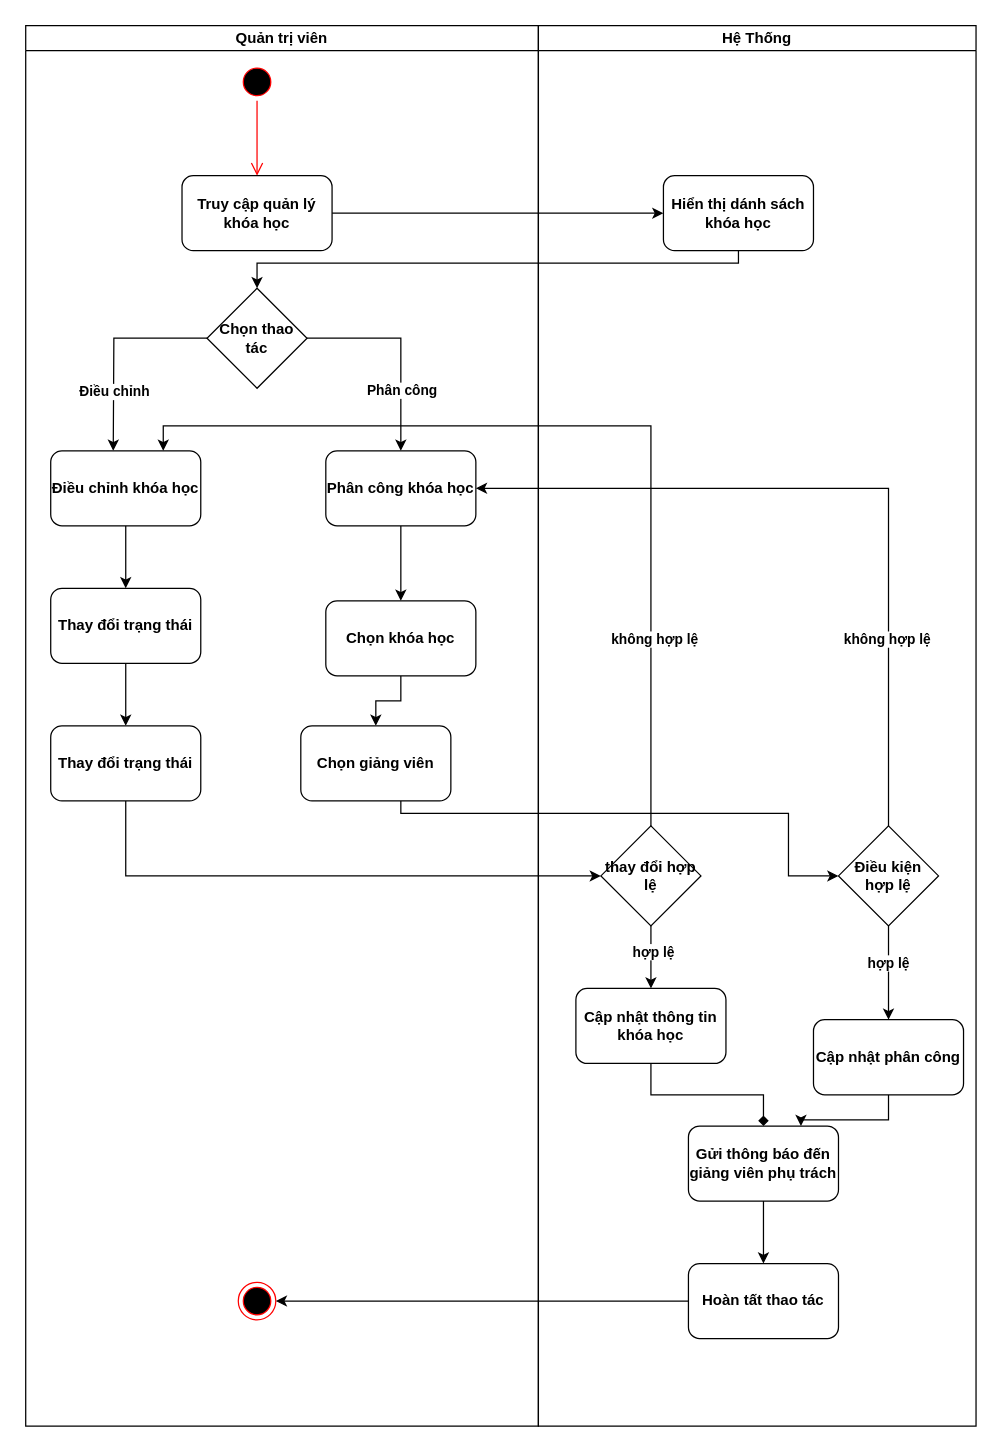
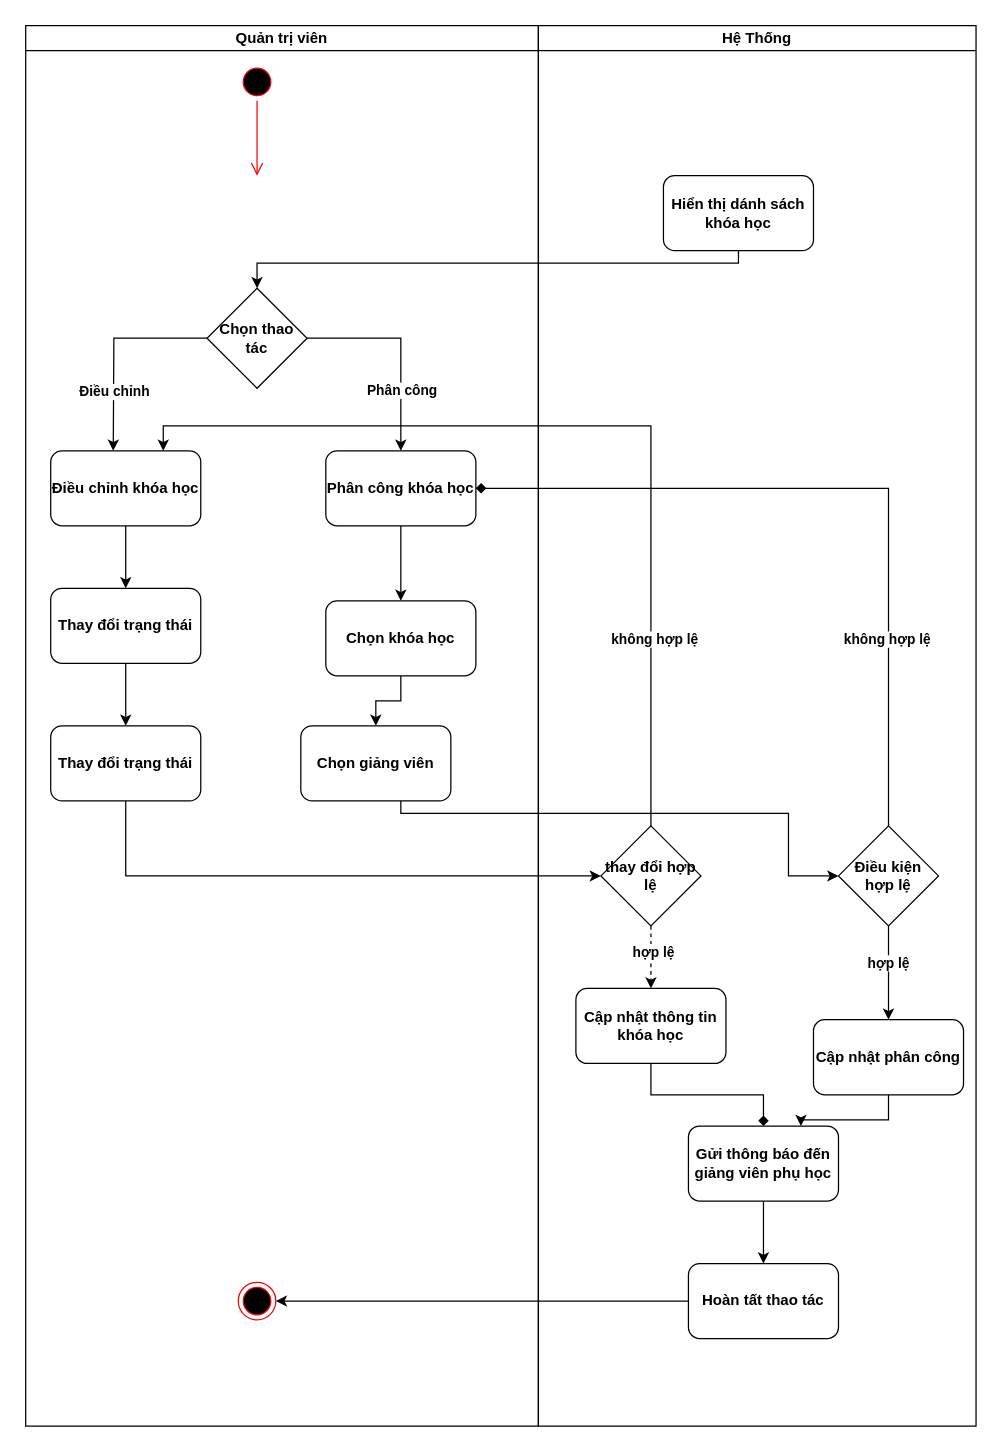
  <mxCell id="0" />
  <mxCell id="1" parent="0" />
  <mxCell id="2" value="Quản trị viên" style="swimlane;startSize=20;whiteSpace=wrap;html=1;fontStyle=1" parent="1" vertex="1"><mxGeometry x="20" y="20" width="410" height="1120" as="geometry" /></mxCell>
  <mxCell id="3" value="" style="ellipse;html=1;shape=startState;fillColor=#000000;strokeColor=#ff0000;fontStyle=1" parent="2" vertex="1"><mxGeometry x="170" y="30" width="30" height="30" as="geometry" /></mxCell>
  <mxCell id="4" value="" style="edgeStyle=orthogonalEdgeStyle;html=1;verticalAlign=bottom;endArrow=open;endSize=8;strokeColor=#ff0000;rounded=0;fontStyle=1" parent="2" source="3" edge="1"><mxGeometry relative="1" as="geometry"><mxPoint x="185" y="120" as="targetPoint" /></mxGeometry></mxCell>
  <mxCell id="5" style="edgeStyle=orthogonalEdgeStyle;rounded=0;orthogonalLoop=1;jettySize=auto;html=1;fontStyle=1" parent="2" source="9" edge="1"><mxGeometry relative="1" as="geometry"><mxPoint x="70" y="340" as="targetPoint" /></mxGeometry></mxCell>
  <mxCell id="6" value="Điều chỉnh" style="edgeLabel;html=1;align=center;verticalAlign=middle;resizable=0;points=[];fontStyle=1" parent="5" vertex="1" connectable="0"><mxGeometry x="0.426" relative="1" as="geometry"><mxPoint as="offset" /></mxGeometry></mxCell>
  <mxCell id="7" style="edgeStyle=orthogonalEdgeStyle;rounded=0;orthogonalLoop=1;jettySize=auto;html=1;entryX=0.5;entryY=0;entryDx=0;entryDy=0;fontStyle=1" parent="2" source="9" target="11" edge="1"><mxGeometry relative="1" as="geometry" /></mxCell>
  <mxCell id="8" value="Phân công" style="edgeLabel;html=1;align=center;verticalAlign=middle;resizable=0;points=[];fontStyle=1" parent="7" vertex="1" connectable="0"><mxGeometry x="0.406" relative="1" as="geometry"><mxPoint as="offset" /></mxGeometry></mxCell>
  <mxCell id="9" value="Chọn thao tác" style="rhombus;whiteSpace=wrap;html=1;fontStyle=1" parent="2" vertex="1"><mxGeometry x="145" y="210" width="80" height="80" as="geometry" /></mxCell>
  <mxCell id="10" style="edgeStyle=orthogonalEdgeStyle;rounded=0;orthogonalLoop=1;jettySize=auto;html=1;fontStyle=1" parent="2" source="11" target="17" edge="1"><mxGeometry relative="1" as="geometry" /></mxCell>
  <mxCell id="11" value="Phân công khóa học" style="rounded=1;whiteSpace=wrap;html=1;fontStyle=1" parent="2" vertex="1"><mxGeometry x="240" y="340" width="120" height="60" as="geometry" /></mxCell>
  <mxCell id="12" style="edgeStyle=orthogonalEdgeStyle;rounded=0;orthogonalLoop=1;jettySize=auto;html=1;fontStyle=1" parent="2" source="13" target="19" edge="1"><mxGeometry relative="1" as="geometry" /></mxCell>
  <mxCell id="13" value="Thay đổi trạng thái" style="rounded=1;whiteSpace=wrap;html=1;fontStyle=1" parent="2" vertex="1"><mxGeometry x="20" y="450" width="120" height="60" as="geometry" /></mxCell>
  <mxCell id="14" style="edgeStyle=orthogonalEdgeStyle;rounded=0;orthogonalLoop=1;jettySize=auto;html=1;fontStyle=1" parent="2" source="15" target="13" edge="1"><mxGeometry relative="1" as="geometry" /></mxCell>
  <mxCell id="15" value="Điều chỉnh khóa học" style="rounded=1;whiteSpace=wrap;html=1;fontStyle=1" parent="2" vertex="1"><mxGeometry x="20" y="340" width="120" height="60" as="geometry" /></mxCell>
  <mxCell id="16" style="edgeStyle=orthogonalEdgeStyle;rounded=0;orthogonalLoop=1;jettySize=auto;html=1;fontStyle=1" parent="2" source="17" target="18" edge="1"><mxGeometry relative="1" as="geometry" /></mxCell>
  <mxCell id="17" value="Chọn khóa học" style="rounded=1;whiteSpace=wrap;html=1;fontStyle=1" parent="2" vertex="1"><mxGeometry x="240" y="460" width="120" height="60" as="geometry" /></mxCell>
  <mxCell id="18" value="Chọn giảng viên" style="rounded=1;whiteSpace=wrap;html=1;fontStyle=1" parent="2" vertex="1"><mxGeometry x="220" y="560" width="120" height="60" as="geometry" /></mxCell>
  <mxCell id="19" value="Thay đổi trạng thái" style="rounded=1;whiteSpace=wrap;html=1;fontStyle=1" parent="2" vertex="1"><mxGeometry x="20" y="560" width="120" height="60" as="geometry" /></mxCell>
  <mxCell id="20" value="" style="ellipse;html=1;shape=endState;fillColor=#000000;strokeColor=#ff0000;fontStyle=1" parent="2" vertex="1"><mxGeometry x="170" y="1005" width="30" height="30" as="geometry" /></mxCell>
  <mxCell id="21" value="Hệ Thống" style="swimlane;startSize=20;whiteSpace=wrap;html=1;fontStyle=1" parent="1" vertex="1"><mxGeometry x="430" y="20" width="350" height="1120" as="geometry" /></mxCell>
  <mxCell id="22" value="Hiển thị dánh sách khóa học" style="rounded=1;whiteSpace=wrap;html=1;fontStyle=1" parent="21" vertex="1"><mxGeometry x="100" y="120" width="120" height="60" as="geometry" /></mxCell>
  <mxCell id="23" style="edgeStyle=orthogonalEdgeStyle;rounded=0;orthogonalLoop=1;jettySize=auto;html=1;entryX=0.5;entryY=0;entryDx=0;entryDy=0;fontStyle=1" parent="21" source="25" target="32" edge="1"><mxGeometry relative="1" as="geometry" /></mxCell>
  <mxCell id="24" value="hợp lệ" style="edgeLabel;html=1;align=center;verticalAlign=middle;resizable=0;points=[];fontStyle=1" parent="23" vertex="1" connectable="0"><mxGeometry x="-0.227" y="-1" relative="1" as="geometry"><mxPoint as="offset" /></mxGeometry></mxCell>
  <mxCell id="25" value="Điều kiện hợp lệ" style="rhombus;whiteSpace=wrap;html=1;fontStyle=1" parent="21" vertex="1"><mxGeometry x="240" y="640" width="80" height="80" as="geometry" /></mxCell>
- <mxCell id="26" style="edgeStyle=orthogonalEdgeStyle;rounded=0;orthogonalLoop=1;jettySize=auto;html=1;entryX=0.5;entryY=0;entryDx=0;entryDy=0;fontStyle=1" parent="21" source="28" target="30" edge="1"><mxGeometry relative="1" as="geometry" /></mxCell>
+ <mxCell id="26" style="edgeStyle=orthogonalEdgeStyle;rounded=0;orthogonalLoop=1;jettySize=auto;html=1;entryX=0.5;entryY=0;entryDx=0;entryDy=0;fontStyle=1;dashed=1;" parent="21" source="28" target="30" edge="1"><mxGeometry relative="1" as="geometry" /></mxCell>
  <mxCell id="27" value="hợp lệ" style="edgeLabel;html=1;align=center;verticalAlign=middle;resizable=0;points=[];fontStyle=1" parent="26" vertex="1" connectable="0"><mxGeometry x="-0.2" y="1" relative="1" as="geometry"><mxPoint as="offset" /></mxGeometry></mxCell>
  <mxCell id="28" value="thay đổi hợp lệ" style="rhombus;whiteSpace=wrap;html=1;fontStyle=1" parent="21" vertex="1"><mxGeometry x="50" y="640" width="80" height="80" as="geometry" /></mxCell>
  <mxCell id="29" style="edgeStyle=orthogonalEdgeStyle;rounded=0;orthogonalLoop=1;jettySize=auto;html=1;fontStyle=1;endArrow=diamond;" parent="21" source="30" target="34" edge="1"><mxGeometry relative="1" as="geometry" /></mxCell>
  <mxCell id="30" value="Cập nhật thông tin khóa học" style="rounded=1;whiteSpace=wrap;html=1;fontStyle=1" parent="21" vertex="1"><mxGeometry x="30" y="770" width="120" height="60" as="geometry" /></mxCell>
  <mxCell id="31" style="edgeStyle=orthogonalEdgeStyle;rounded=0;orthogonalLoop=1;jettySize=auto;html=1;entryX=0.75;entryY=0;entryDx=0;entryDy=0;fontStyle=1" parent="21" source="32" target="34" edge="1"><mxGeometry relative="1" as="geometry" /></mxCell>
  <mxCell id="32" value="Cập nhật phân công" style="rounded=1;whiteSpace=wrap;html=1;fontStyle=1" parent="21" vertex="1"><mxGeometry x="220" y="795" width="120" height="60" as="geometry" /></mxCell>
  <mxCell id="33" style="edgeStyle=orthogonalEdgeStyle;rounded=0;orthogonalLoop=1;jettySize=auto;html=1;fontStyle=1" parent="21" source="34" target="35" edge="1"><mxGeometry relative="1" as="geometry" /></mxCell>
- <mxCell id="34" value="Gửi thông báo đến giảng viên phụ trách" style="rounded=1;whiteSpace=wrap;html=1;fontStyle=1" parent="21" vertex="1"><mxGeometry x="120" y="880" width="120" height="60" as="geometry" /></mxCell>
+ <mxCell id="34" value="Gửi thông báo đến giảng viên phụ học" style="rounded=1;whiteSpace=wrap;html=1;fontStyle=1" parent="21" vertex="1"><mxGeometry x="120" y="880" width="120" height="60" as="geometry" /></mxCell>
  <mxCell id="35" value="Hoàn tất thao tác" style="rounded=1;whiteSpace=wrap;html=1;fontStyle=1" parent="21" vertex="1"><mxGeometry x="120" y="990" width="120" height="60" as="geometry" /></mxCell>
- <mxCell id="36" style="edgeStyle=orthogonalEdgeStyle;rounded=0;orthogonalLoop=1;jettySize=auto;html=1;entryX=0;entryY=0.5;entryDx=0;entryDy=0;fontStyle=1" parent="1" source="37" target="22" edge="1"><mxGeometry relative="1" as="geometry" /></mxCell>
- <mxCell id="37" value="Truy cập quản lý khóa học" style="rounded=1;whiteSpace=wrap;html=1;fontStyle=1" parent="1" vertex="1"><mxGeometry x="145" y="140" width="120" height="60" as="geometry" /></mxCell>
  <mxCell id="38" style="edgeStyle=orthogonalEdgeStyle;rounded=0;orthogonalLoop=1;jettySize=auto;html=1;entryX=0.5;entryY=0;entryDx=0;entryDy=0;fontStyle=1" parent="1" source="22" target="9" edge="1"><mxGeometry relative="1" as="geometry"><Array as="points"><mxPoint x="590" y="210" /><mxPoint x="205" y="210" /></Array></mxGeometry></mxCell>
  <mxCell id="39" style="edgeStyle=orthogonalEdgeStyle;rounded=0;orthogonalLoop=1;jettySize=auto;html=1;entryX=0;entryY=0.5;entryDx=0;entryDy=0;fontStyle=1" parent="1" source="18" target="25" edge="1"><mxGeometry relative="1" as="geometry"><Array as="points"><mxPoint x="320" y="650" /><mxPoint x="630" y="650" /><mxPoint x="630" y="700" /></Array></mxGeometry></mxCell>
- <mxCell id="40" style="edgeStyle=orthogonalEdgeStyle;rounded=0;orthogonalLoop=1;jettySize=auto;html=1;entryX=1;entryY=0.5;entryDx=0;entryDy=0;fontStyle=1" parent="1" source="25" target="11" edge="1"><mxGeometry relative="1" as="geometry"><Array as="points"><mxPoint x="710" y="390" /></Array></mxGeometry></mxCell>
+ <mxCell id="40" style="edgeStyle=orthogonalEdgeStyle;rounded=0;orthogonalLoop=1;jettySize=auto;html=1;entryX=1;entryY=0.5;entryDx=0;entryDy=0;fontStyle=1;endArrow=diamond;" parent="1" source="25" target="11" edge="1"><mxGeometry relative="1" as="geometry"><Array as="points"><mxPoint x="710" y="390" /></Array></mxGeometry></mxCell>
  <mxCell id="41" value="không hợp lệ" style="edgeLabel;html=1;align=center;verticalAlign=middle;resizable=0;points=[];fontStyle=1" parent="40" vertex="1" connectable="0"><mxGeometry x="-0.501" y="2" relative="1" as="geometry"><mxPoint as="offset" /></mxGeometry></mxCell>
  <mxCell id="42" style="edgeStyle=orthogonalEdgeStyle;rounded=0;orthogonalLoop=1;jettySize=auto;html=1;entryX=0;entryY=0.5;entryDx=0;entryDy=0;fontStyle=1" parent="1" source="19" target="28" edge="1"><mxGeometry relative="1" as="geometry"><Array as="points"><mxPoint x="100" y="700" /></Array></mxGeometry></mxCell>
  <mxCell id="43" style="edgeStyle=orthogonalEdgeStyle;rounded=0;orthogonalLoop=1;jettySize=auto;html=1;entryX=0.75;entryY=0;entryDx=0;entryDy=0;fontStyle=1" parent="1" source="28" target="15" edge="1"><mxGeometry relative="1" as="geometry"><Array as="points"><mxPoint x="520" y="340" /><mxPoint x="130" y="340" /></Array></mxGeometry></mxCell>
  <mxCell id="44" value="không hợp lệ" style="edgeLabel;html=1;align=center;verticalAlign=middle;resizable=0;points=[];fontStyle=1" parent="43" vertex="1" connectable="0"><mxGeometry x="-0.589" y="-2" relative="1" as="geometry"><mxPoint as="offset" /></mxGeometry></mxCell>
  <mxCell id="45" style="edgeStyle=orthogonalEdgeStyle;rounded=0;orthogonalLoop=1;jettySize=auto;html=1;entryX=1;entryY=0.5;entryDx=0;entryDy=0;fontStyle=1" parent="1" source="35" target="20" edge="1"><mxGeometry relative="1" as="geometry" /></mxCell>
